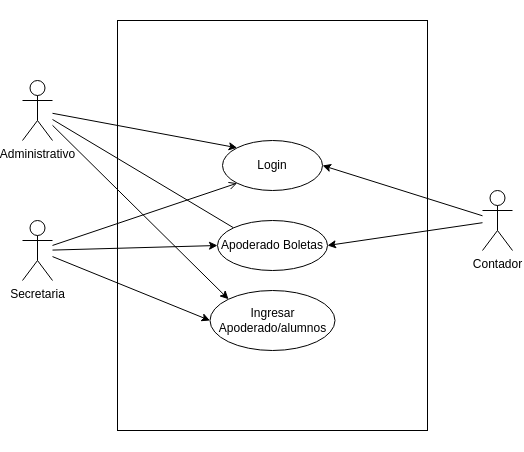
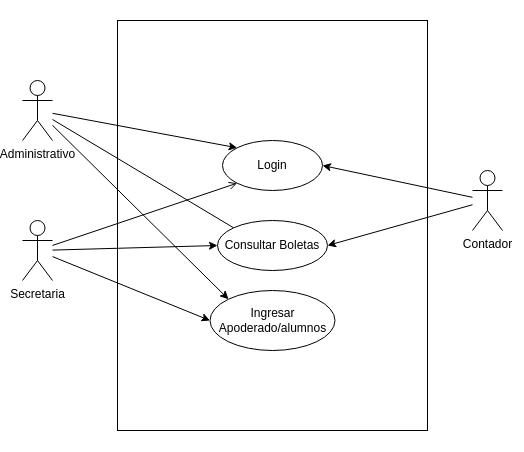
  <mxCell id="0" />
  <mxCell id="1" parent="0" />
  <mxCell id="2" value="" style="rounded=0;whiteSpace=wrap;html=1;fillColor=none;" vertex="1" parent="1"><mxGeometry x="115" y="20" width="310" height="410" as="geometry" /></mxCell>
  <mxCell id="3" style="rounded=0;orthogonalLoop=1;jettySize=auto;html=1;entryX=0;entryY=0;entryDx=0;entryDy=0;" edge="1" parent="1" source="6" target="14"><mxGeometry relative="1" as="geometry" /></mxCell>
  <mxCell id="4" style="rounded=0;orthogonalLoop=1;jettySize=auto;html=1;entryX=0;entryY=0;entryDx=0;entryDy=0;endArrow=none;" edge="1" parent="1" source="6" target="17"><mxGeometry relative="1" as="geometry" /></mxCell>
  <mxCell id="5" style="rounded=0;orthogonalLoop=1;jettySize=auto;html=1;entryX=0;entryY=0;entryDx=0;entryDy=0;" edge="1" parent="1" source="6" target="16"><mxGeometry relative="1" as="geometry" /></mxCell>
  <mxCell id="6" value="Administrativo" style="shape=umlActor;verticalLabelPosition=bottom;verticalAlign=top;html=1;outlineConnect=0;" vertex="1" parent="1"><mxGeometry x="20" y="80" width="30" height="60" as="geometry" /></mxCell>
  <mxCell id="7" style="rounded=0;orthogonalLoop=1;jettySize=auto;html=1;entryX=0;entryY=1;entryDx=0;entryDy=0;endArrow=open;" edge="1" parent="1" source="10" target="14"><mxGeometry relative="1" as="geometry" /></mxCell>
  <mxCell id="8" style="rounded=0;orthogonalLoop=1;jettySize=auto;html=1;entryX=0;entryY=0.5;entryDx=0;entryDy=0;" edge="1" parent="1" source="10" target="17"><mxGeometry relative="1" as="geometry" /></mxCell>
  <mxCell id="9" style="rounded=0;orthogonalLoop=1;jettySize=auto;html=1;entryX=0;entryY=0.5;entryDx=0;entryDy=0;" edge="1" parent="1" source="10" target="16"><mxGeometry relative="1" as="geometry" /></mxCell>
  <mxCell id="10" value="Secretaria" style="shape=umlActor;verticalLabelPosition=bottom;verticalAlign=top;html=1;outlineConnect=0;" vertex="1" parent="1"><mxGeometry x="20" y="220" width="30" height="60" as="geometry" /></mxCell>
  <mxCell id="11" style="rounded=0;orthogonalLoop=1;jettySize=auto;html=1;entryX=1;entryY=0.5;entryDx=0;entryDy=0;" edge="1" parent="1" source="13" target="14"><mxGeometry relative="1" as="geometry" /></mxCell>
  <mxCell id="12" style="rounded=0;orthogonalLoop=1;jettySize=auto;html=1;entryX=1;entryY=0.5;entryDx=0;entryDy=0;" edge="1" parent="1" source="13" target="17"><mxGeometry relative="1" as="geometry" /></mxCell>
- <mxCell id="13" value="Contador" style="shape=umlActor;verticalLabelPosition=bottom;verticalAlign=top;html=1;outlineConnect=0;" vertex="1" parent="1"><mxGeometry x="480" y="190" width="30" height="60" as="geometry" /></mxCell>
+ <mxCell id="13" value="Contador" style="shape=umlActor;verticalLabelPosition=bottom;verticalAlign=top;html=1;outlineConnect=0;" vertex="1" parent="1"><mxGeometry x="470" y="170" width="30" height="60" as="geometry" /></mxCell>
  <mxCell id="14" value="Login" style="ellipse;whiteSpace=wrap;html=1;" vertex="1" parent="1"><mxGeometry x="220" y="140" width="100" height="50" as="geometry" /></mxCell>
  <mxCell id="15" style="edgeStyle=orthogonalEdgeStyle;rounded=0;orthogonalLoop=1;jettySize=auto;html=1;exitX=0.5;exitY=1;exitDx=0;exitDy=0;" edge="1" parent="1" source="17" target="17"><mxGeometry relative="1" as="geometry" /></mxCell>
  <mxCell id="16" value="Ingresar&lt;br&gt;Apoderado/alumnos" style="ellipse;whiteSpace=wrap;html=1;" vertex="1" parent="1"><mxGeometry x="207.5" y="290" width="125" height="60" as="geometry" /></mxCell>
- <mxCell id="17" value="Apoderado Boletas" style="ellipse;whiteSpace=wrap;html=1;" vertex="1" parent="1"><mxGeometry x="215" y="220" width="110" height="50" as="geometry" /></mxCell>
+ <mxCell id="17" value="Consultar Boletas" style="ellipse;whiteSpace=wrap;html=1;" vertex="1" parent="1"><mxGeometry x="215" y="220" width="110" height="50" as="geometry" /></mxCell>
